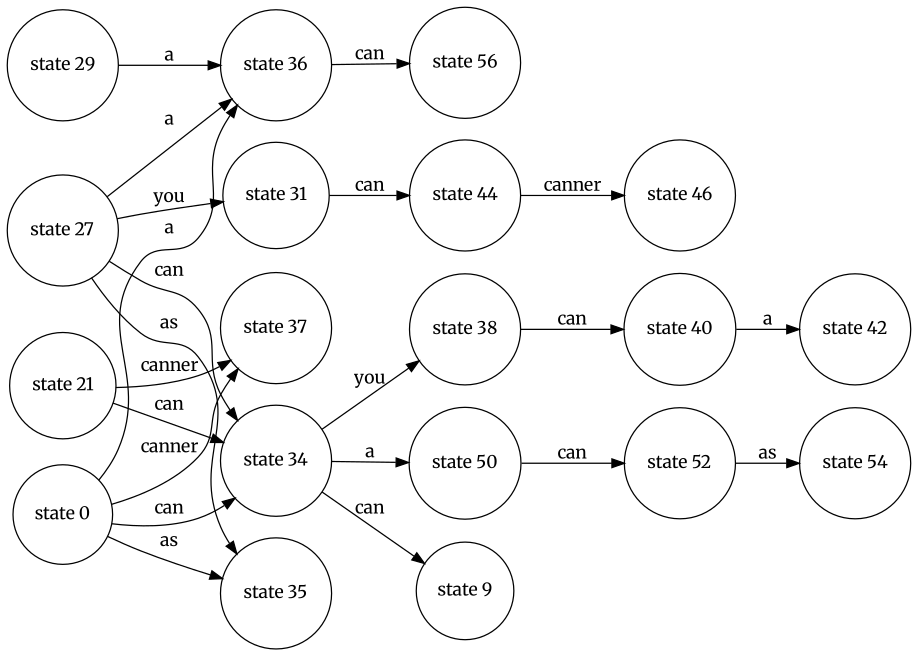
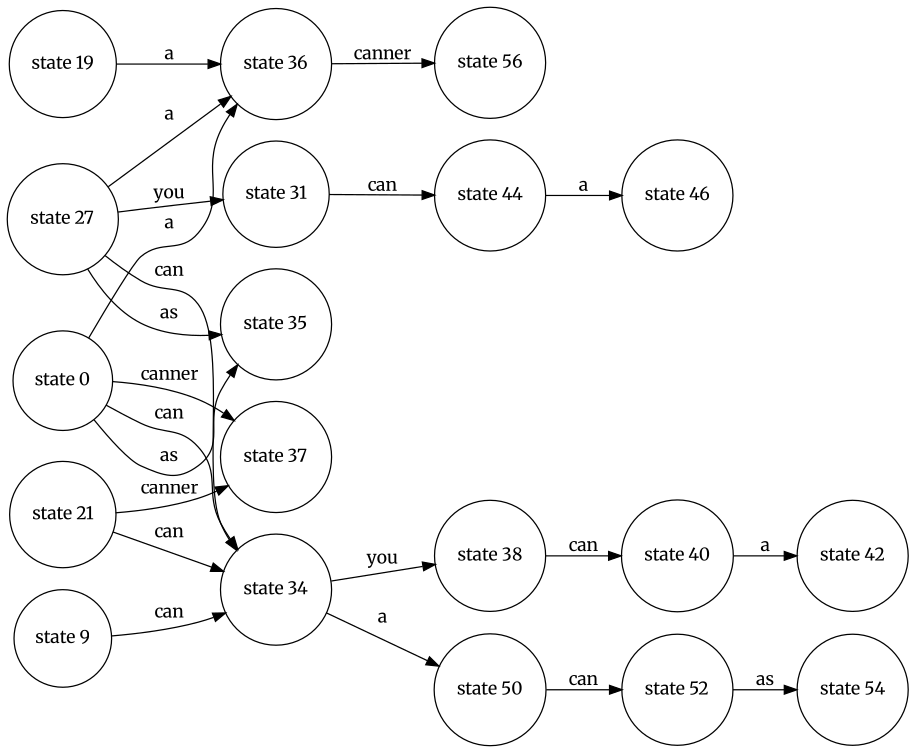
  digraph {
    fontname=Merriweather
    rankdir=LR
    node [fontname=Merriweather ordering=out shape=circle]
    edge [fontname=Merriweather]
-   "state 19" [label="state 29"]
+   "state 19"
    "state 36"
    "state 56"
    "state 44"
    "state 46"
    "state 31"
    "state 21"
    "state 37"
    "state 34"
    "state 38"
    "state 50"
    "state 40"
    "state 52"
    "state 42"
    "state 9"
    "state 27"
    "state 35"
    "state 54"
    "state 0"
    "state 19" -> "state 36" [label=a]
-   "state 36" -> "state 56" [label=can]
-   "state 44" -> "state 46" [label=canner]
+   "state 36" -> "state 56" [label=canner]
+   "state 44" -> "state 46" [label=a]
    "state 31" -> "state 44" [label=can]
    "state 21" -> "state 37" [label=canner]
    "state 21" -> "state 34" [label=can]
    "state 34" -> "state 38" [label=you]
    "state 34" -> "state 50" [label=a]
    "state 38" -> "state 40" [label=can]
    "state 50" -> "state 52" [label=can]
    "state 40" -> "state 42" [label=a]
    "state 52" -> "state 54" [label=as]
-   "state 34" -> "state 9" [label=can]
+   "state 9" -> "state 34" [label=can]
    "state 27" -> "state 36" [label=a]
    "state 27" -> "state 31" [label=you]
    "state 27" -> "state 34" [label=can]
    "state 27" -> "state 35" [label=as]
    "state 0" -> "state 36" [label=a]
    "state 0" -> "state 37" [label=canner]
    "state 0" -> "state 34" [label=can]
    "state 0" -> "state 35" [label=as]
  }
